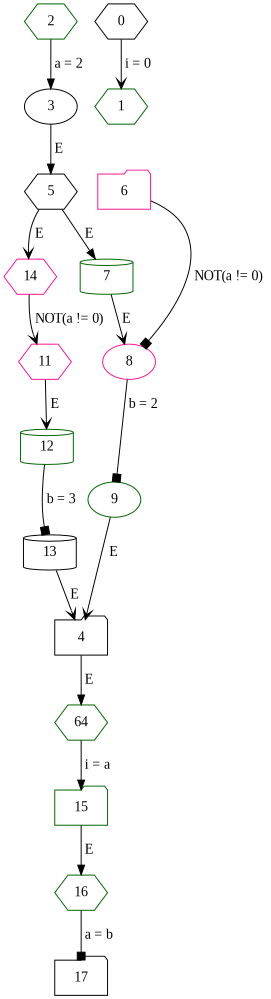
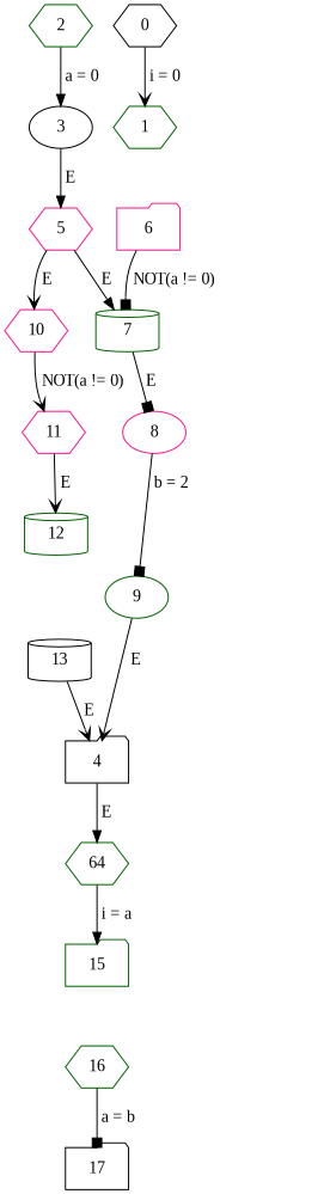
  digraph {
    fontname="Liberation Serif"
    node [color=darkgreen fontname="Liberation Serif" shape=hexagon]
    edge [arrowhead=normal fontname="Liberation Serif"]
    n1 [label=64]
    15 [shape=folder]
    16
    17 [color=black shape=folder]
    4 [color=black shape=folder]
    7 [shape=cylinder]
    8 [color=deeppink shape=ellipse]
    9 [shape=ellipse]
-   5 [color=black]
-   10 [color=deeppink label=14]
+   5 [color=deeppink]
+   10 [color=deeppink]
    11 [color=deeppink]
    6 [color=deeppink shape=folder]
    12 [shape=cylinder]
    13 [color=black shape=cylinder]
    0 [color=black]
    1
    3 [color=black shape=ellipse]
    2
    n1 -> 15 [label=" i = a "]
-   15 -> 16 [label=" E "]
    16 -> 17 [arrowhead=box label=" a = b "]
    4 -> n1 [label=" E "]
-   7 -> 8 [arrowhead=vee label=" E "]
+   7 -> 8 [arrowhead=box label=" E "]
    8 -> 9 [arrowhead=box label=" b = 2 "]
    9 -> 4 [arrowhead=vee label=" E "]
    5 -> 7 [label=" E "]
    5 -> 10 [arrowhead=vee label=" E "]
    10 -> 11 [arrowhead=vee label=" NOT(a != 0) "]
    11 -> 12 [arrowhead=vee label=" E "]
-   6 -> 8 [arrowhead=box label=" NOT(a != 0) "]
-   12 -> 13 [arrowhead=box label=" b = 3 "]
+   6 -> 7 [arrowhead=box label=" NOT(a != 0) "]
    13 -> 4 [arrowhead=vee label=" E "]
    0 -> 1 [arrowhead=vee label=" i = 0 "]
    3 -> 5 [label=" E "]
-   2 -> 3 [label=" a = 2 "]
+   2 -> 3 [label=" a = 0 "]
  }
